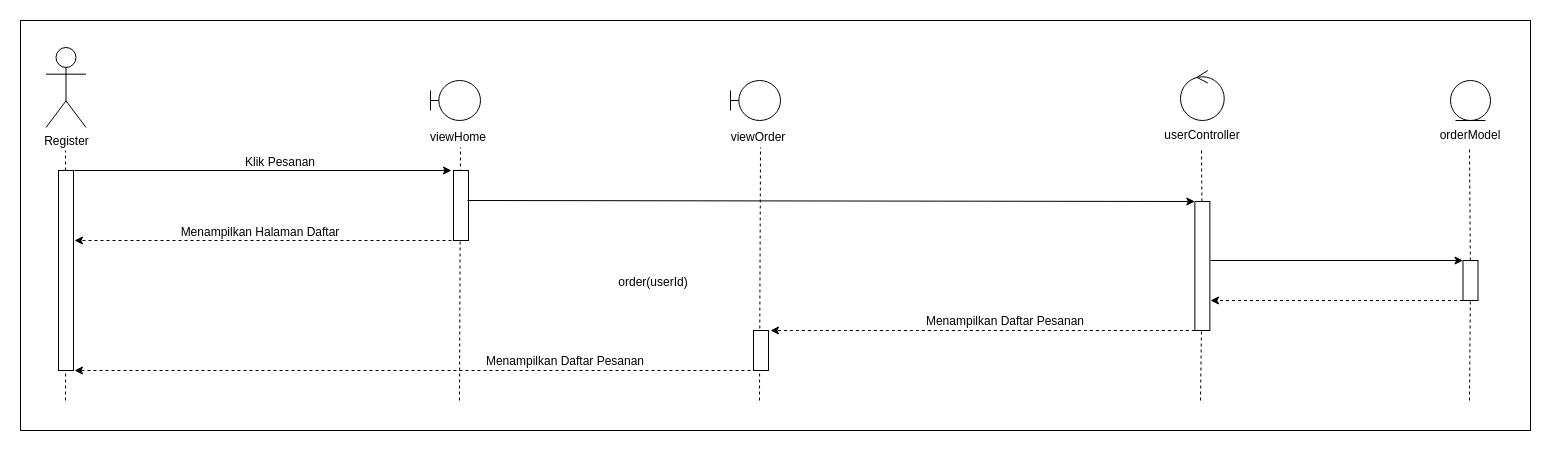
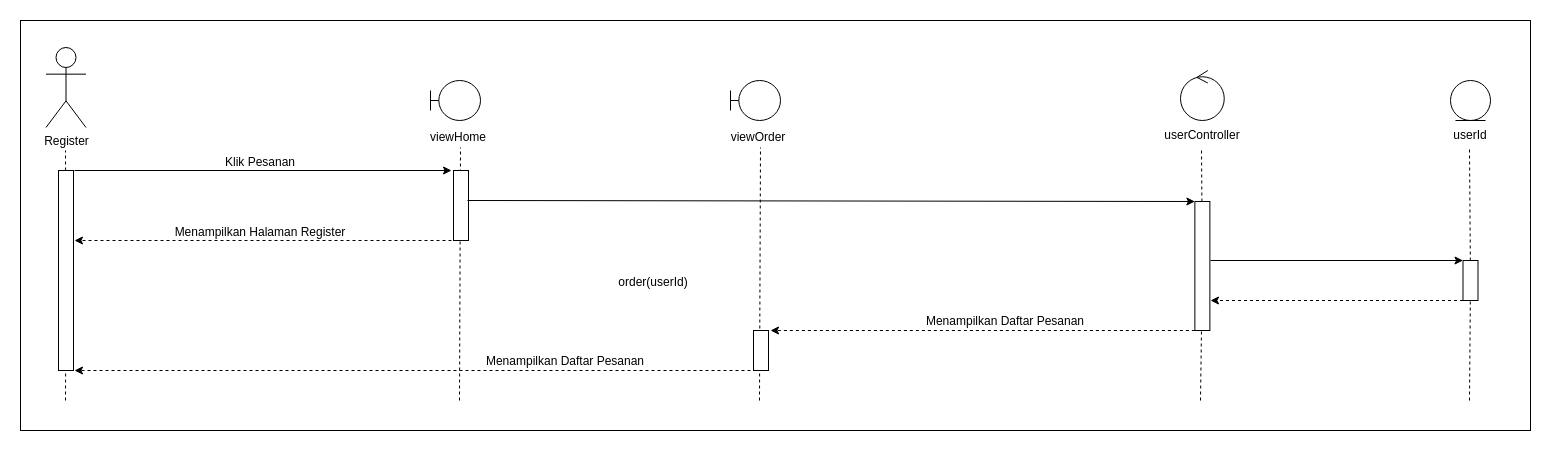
  <mxCell id="0" />
  <mxCell id="1" parent="0" />
  <mxCell id="2" value="" style="rounded=0;whiteSpace=wrap;html=1;" vertex="1" parent="1"><mxGeometry x="20" y="20" width="1510" height="410" as="geometry" /></mxCell>
  <mxCell id="3" value="Register" style="shape=umlActor;verticalLabelPosition=bottom;verticalAlign=top;html=1;outlineConnect=0;" vertex="1" parent="1"><mxGeometry x="45.5" y="47" width="40" height="80" as="geometry" /></mxCell>
  <mxCell id="4" value="" style="endArrow=none;dashed=1;html=1;rounded=0;startArrow=none;" edge="1" parent="1" source="5"><mxGeometry width="50" height="50" relative="1" as="geometry"><mxPoint x="65" y="560" as="sourcePoint" /><mxPoint x="65" y="150" as="targetPoint" /></mxGeometry></mxCell>
  <mxCell id="5" value="" style="rounded=0;whiteSpace=wrap;html=1;" vertex="1" parent="1"><mxGeometry x="58" y="170" width="15" height="200" as="geometry" /></mxCell>
  <mxCell id="6" value="" style="endArrow=none;dashed=1;html=1;rounded=0;" edge="1" parent="1" target="5"><mxGeometry width="50" height="50" relative="1" as="geometry"><mxPoint x="65" y="400" as="sourcePoint" /><mxPoint x="65" y="150" as="targetPoint" /></mxGeometry></mxCell>
  <mxCell id="7" value="" style="shape=umlBoundary;whiteSpace=wrap;html=1;" vertex="1" parent="1"><mxGeometry x="430" y="80" width="50" height="40" as="geometry" /></mxCell>
  <mxCell id="8" value="" style="endArrow=none;dashed=1;html=1;rounded=0;startArrow=none;" edge="1" parent="1"><mxGeometry width="50" height="50" relative="1" as="geometry"><mxPoint x="459" y="400" as="sourcePoint" /><mxPoint x="460" y="147" as="targetPoint" /></mxGeometry></mxCell>
  <mxCell id="9" value="" style="rounded=0;whiteSpace=wrap;html=1;" vertex="1" parent="1"><mxGeometry x="453" y="170" width="15" height="70" as="geometry" /></mxCell>
  <mxCell id="10" value="" style="ellipse;shape=umlControl;whiteSpace=wrap;html=1;" vertex="1" parent="1"><mxGeometry x="1180" y="70" width="43.75" height="50" as="geometry" /></mxCell>
  <mxCell id="11" value="" style="endArrow=none;dashed=1;html=1;rounded=0;startArrow=none;" edge="1" parent="1" source="29"><mxGeometry width="50" height="50" relative="1" as="geometry"><mxPoint x="1201" y="600" as="sourcePoint" /><mxPoint x="1201" y="147" as="targetPoint" /></mxGeometry></mxCell>
  <mxCell id="12" value="" style="shape=umlLifeline;participant=umlEntity;perimeter=lifelinePerimeter;whiteSpace=wrap;html=1;container=1;collapsible=0;recursiveResize=0;verticalAlign=top;spacingTop=36;outlineConnect=0;" vertex="1" parent="1"><mxGeometry x="1450" y="80" width="40" height="40" as="geometry" /></mxCell>
  <mxCell id="13" value="" style="endArrow=none;dashed=1;html=1;rounded=0;startArrow=none;" edge="1" parent="1" source="14"><mxGeometry width="50" height="50" relative="1" as="geometry"><mxPoint x="1469" y="561.5" as="sourcePoint" /><mxPoint x="1469" y="148.5" as="targetPoint" /></mxGeometry></mxCell>
  <mxCell id="14" value="" style="rounded=0;whiteSpace=wrap;html=1;" vertex="1" parent="1"><mxGeometry x="1462.5" y="260" width="15" height="40" as="geometry" /></mxCell>
  <mxCell id="15" value="" style="endArrow=none;dashed=1;html=1;rounded=0;startArrow=none;" edge="1" parent="1" target="14"><mxGeometry width="50" height="50" relative="1" as="geometry"><mxPoint x="1469" y="400" as="sourcePoint" /><mxPoint x="1469" y="148.5" as="targetPoint" /></mxGeometry></mxCell>
  <mxCell id="16" value="" style="endArrow=classic;html=1;rounded=0;exitX=1;exitY=0;exitDx=0;exitDy=0;" edge="1" parent="1"><mxGeometry width="50" height="50" relative="1" as="geometry"><mxPoint x="74" y="170" as="sourcePoint" /><mxPoint x="451" y="170" as="targetPoint" /></mxGeometry></mxCell>
  <mxCell id="17" value="" style="endArrow=classic;html=1;rounded=0;exitX=1;exitY=0;exitDx=0;exitDy=0;dashed=1;" edge="1" parent="1"><mxGeometry width="50" height="50" relative="1" as="geometry"><mxPoint x="451" y="240" as="sourcePoint" /><mxPoint x="74" y="240" as="targetPoint" /></mxGeometry></mxCell>
  <mxCell id="18" value="" style="endArrow=classic;html=1;rounded=0;" edge="1" parent="1"><mxGeometry width="50" height="50" relative="1" as="geometry"><mxPoint x="1210" y="260" as="sourcePoint" /><mxPoint x="1462.5" y="260" as="targetPoint" /></mxGeometry></mxCell>
  <mxCell id="19" value="" style="endArrow=classic;html=1;rounded=0;dashed=1;" edge="1" parent="1"><mxGeometry width="50" height="50" relative="1" as="geometry"><mxPoint x="1462.5" y="300" as="sourcePoint" /><mxPoint x="1210" y="300" as="targetPoint" /></mxGeometry></mxCell>
  <mxCell id="20" value="viewHome" style="text;html=1;strokeColor=none;fillColor=none;align=center;verticalAlign=middle;whiteSpace=wrap;rounded=0;" vertex="1" parent="1"><mxGeometry x="428" y="122" width="60" height="30" as="geometry" /></mxCell>
  <mxCell id="21" value="userController" style="text;html=1;strokeColor=none;fillColor=none;align=center;verticalAlign=middle;whiteSpace=wrap;rounded=0;" vertex="1" parent="1"><mxGeometry x="1171.5" y="120" width="60" height="30" as="geometry" /></mxCell>
- <mxCell id="22" value="orderModel" style="text;html=1;strokeColor=none;fillColor=none;align=center;verticalAlign=middle;whiteSpace=wrap;rounded=0;" vertex="1" parent="1"><mxGeometry x="1440" y="120" width="60" height="30" as="geometry" /></mxCell>
- <mxCell id="23" value="Klik Pesanan" style="text;html=1;strokeColor=none;fillColor=none;align=center;verticalAlign=middle;whiteSpace=wrap;rounded=0;" vertex="1" parent="1"><mxGeometry x="230" y="147" width="100" height="30" as="geometry" /></mxCell>
- <mxCell id="24" value="Menampilkan Halaman Daftar" style="text;html=1;strokeColor=none;fillColor=none;align=center;verticalAlign=middle;whiteSpace=wrap;rounded=0;" vertex="1" parent="1"><mxGeometry x="170" y="217" width="180" height="30" as="geometry" /></mxCell>
+ <mxCell id="22" value="userId" style="text;html=1;strokeColor=none;fillColor=none;align=center;verticalAlign=middle;whiteSpace=wrap;rounded=0;" vertex="1" parent="1"><mxGeometry x="1440" y="120" width="60" height="30" as="geometry" /></mxCell>
+ <mxCell id="23" value="Klik Pesanan" style="text;html=1;strokeColor=none;fillColor=none;align=center;verticalAlign=middle;whiteSpace=wrap;rounded=0;" vertex="1" parent="1"><mxGeometry x="210" y="147" width="100" height="30" as="geometry" /></mxCell>
+ <mxCell id="24" value="Menampilkan Halaman Register" style="text;html=1;strokeColor=none;fillColor=none;align=center;verticalAlign=middle;whiteSpace=wrap;rounded=0;" vertex="1" parent="1"><mxGeometry x="170" y="217" width="180" height="30" as="geometry" /></mxCell>
  <mxCell id="25" value="" style="shape=umlBoundary;whiteSpace=wrap;html=1;" vertex="1" parent="1"><mxGeometry x="730" y="80" width="50" height="40" as="geometry" /></mxCell>
  <mxCell id="26" value="" style="endArrow=none;dashed=1;html=1;rounded=0;startArrow=none;" edge="1" parent="1"><mxGeometry width="50" height="50" relative="1" as="geometry"><mxPoint x="759" y="400" as="sourcePoint" /><mxPoint x="760" y="147" as="targetPoint" /></mxGeometry></mxCell>
  <mxCell id="27" value="" style="rounded=0;whiteSpace=wrap;html=1;" vertex="1" parent="1"><mxGeometry x="753" y="330" width="15" height="40" as="geometry" /></mxCell>
  <mxCell id="28" value="viewOrder" style="text;html=1;strokeColor=none;fillColor=none;align=center;verticalAlign=middle;whiteSpace=wrap;rounded=0;" vertex="1" parent="1"><mxGeometry x="728" y="122" width="60" height="30" as="geometry" /></mxCell>
  <mxCell id="29" value="" style="rounded=0;whiteSpace=wrap;html=1;" vertex="1" parent="1"><mxGeometry x="1194.37" y="201" width="15" height="129" as="geometry" /></mxCell>
  <mxCell id="30" value="" style="endArrow=none;dashed=1;html=1;rounded=0;startArrow=none;" edge="1" parent="1" target="29"><mxGeometry width="50" height="50" relative="1" as="geometry"><mxPoint x="1200" y="400" as="sourcePoint" /><mxPoint x="1201" y="147" as="targetPoint" /></mxGeometry></mxCell>
  <mxCell id="31" value="" style="endArrow=classic;html=1;rounded=0;exitX=1;exitY=0;exitDx=0;exitDy=0;entryX=0;entryY=0;entryDx=0;entryDy=0;" edge="1" parent="1" target="29"><mxGeometry width="50" height="50" relative="1" as="geometry"><mxPoint x="467" y="200" as="sourcePoint" /><mxPoint x="844" y="200" as="targetPoint" /></mxGeometry></mxCell>
  <mxCell id="32" value="order(userId)" style="text;html=1;strokeColor=none;fillColor=none;align=center;verticalAlign=middle;whiteSpace=wrap;rounded=0;" vertex="1" parent="1"><mxGeometry x="603" y="267" width="100" height="30" as="geometry" /></mxCell>
  <mxCell id="33" value="" style="endArrow=classic;html=1;rounded=0;dashed=1;" edge="1" parent="1"><mxGeometry width="50" height="50" relative="1" as="geometry"><mxPoint x="1194.37" y="330" as="sourcePoint" /><mxPoint x="770" y="330" as="targetPoint" /></mxGeometry></mxCell>
  <mxCell id="34" value="Menampilkan Daftar Pesanan" style="text;html=1;strokeColor=none;fillColor=none;align=center;verticalAlign=middle;whiteSpace=wrap;rounded=0;" vertex="1" parent="1"><mxGeometry x="910" y="306" width="190" height="30" as="geometry" /></mxCell>
  <mxCell id="35" value="" style="endArrow=classic;html=1;rounded=0;dashed=1;" edge="1" parent="1"><mxGeometry width="50" height="50" relative="1" as="geometry"><mxPoint x="750" y="370" as="sourcePoint" /><mxPoint x="74" y="370" as="targetPoint" /></mxGeometry></mxCell>
  <mxCell id="36" value="Menampilkan Daftar Pesanan" style="text;html=1;strokeColor=none;fillColor=none;align=center;verticalAlign=middle;whiteSpace=wrap;rounded=0;" vertex="1" parent="1"><mxGeometry x="470" y="346" width="190" height="30" as="geometry" /></mxCell>
